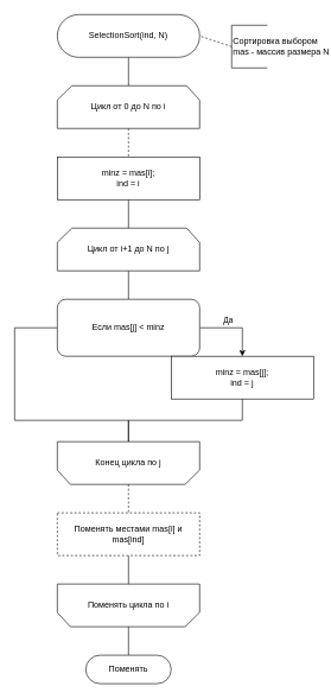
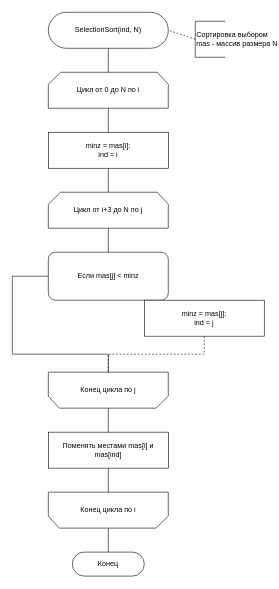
  <mxCell id="0" />
  <mxCell id="1" parent="0" />
  <mxCell id="2" value="" style="edgeStyle=orthogonalEdgeStyle;rounded=0;orthogonalLoop=1;jettySize=auto;html=1;endArrow=none;exitX=0.5;exitY=1;exitDx=0;exitDy=0;" edge="1" parent="1" source="21" target="4"><mxGeometry relative="1" as="geometry"><mxPoint x="180" y="140" as="sourcePoint" /></mxGeometry></mxCell>
- <mxCell id="3" value="" style="edgeStyle=orthogonalEdgeStyle;rounded=0;orthogonalLoop=1;jettySize=auto;html=1;endArrow=none;dashed=1;" edge="1" parent="1" source="4" target="18"><mxGeometry relative="1" as="geometry" /></mxCell>
+ <mxCell id="3" value="" style="edgeStyle=orthogonalEdgeStyle;rounded=0;orthogonalLoop=1;jettySize=auto;html=1;endArrow=none;" edge="1" parent="1" source="4" target="18"><mxGeometry relative="1" as="geometry" /></mxCell>
  <mxCell id="4" value="Цикл от 0 до N по i" style="strokeWidth=1;html=1;shape=stencil(rZVNb4MwDIZ/Ta5VIFoFxynrTlUvPeycUndEhQQF2q7/vikuGh+DMa8SB/wa3gcbW2FClqkqgIXcqByYeGNhuLa28MJa57ryob9NMbHkGF4wjCMMVVlAUqF2Vk6rXQaYKStnj3DR++rhoE0KDl3FivFX/8z9EjKxxngTbU3ZybTy3kxp49/lX2jGFy+IuT5ijApPyKEC11G/y9ugwMJ3MimYR9oSSN2KGu5vpI+/kwIaaUXpXp8VzIRtCHXxBQ97uDiayduSeDG1OlIvm60jVDfCE9IrYwso5E4lx09nT2b/41cW6r7cg0STzu0ZWkPXm++pBjQOmTYthyj+r0OvgU+wWBIs+JMdKGVQ/kaS2RImhtbrg4mo1ZExEvJgHUzM10FnGZ4jY6M7MKhVPNdq4QY=);whiteSpace=wrap;" vertex="1" parent="1"><mxGeometry x="80" y="120" width="200" height="60" as="geometry" /></mxCell>
  <mxCell id="5" value="" style="edgeStyle=orthogonalEdgeStyle;rounded=0;orthogonalLoop=1;jettySize=auto;html=1;endArrow=none;" edge="1" parent="1" source="6" target="9"><mxGeometry relative="1" as="geometry" /></mxCell>
- <mxCell id="6" value="Цикл от i+1 до N по j" style="strokeWidth=1;html=1;shape=stencil(rZVNb4MwDIZ/Ta5VIFoFxynrTlUvPeycUndEhQQF2q7/vikuGh+DMa8SB/wa3gcbW2FClqkqgIXcqByYeGNhuLa28MJa57ryob9NMbHkGF4wjCMMVVlAUqF2Vk6rXQaYKStnj3DR++rhoE0KDl3FivFX/8z9EjKxxngTbU3ZybTy3kxp49/lX2jGFy+IuT5ijApPyKEC11G/y9ugwMJ3MimYR9oSSN2KGu5vpI+/kwIaaUXpXp8VzIRtCHXxBQ97uDiayduSeDG1OlIvm60jVDfCE9IrYwso5E4lx09nT2b/41cW6r7cg0STzu0ZWkPXm++pBjQOmTYthyj+r0OvgU+wWBIs+JMdKGVQ/kaS2RImhtbrg4mo1ZExEvJgHUzM10FnGZ4jY6M7MKhVPNdq4QY=);whiteSpace=wrap;" vertex="1" parent="1"><mxGeometry x="80" y="320" width="200" height="60" as="geometry" /></mxCell>
- <mxCell id="7" value="Да" style="edgeStyle=orthogonalEdgeStyle;rounded=0;orthogonalLoop=1;jettySize=auto;html=1;entryX=0.5;entryY=0;entryDx=0;entryDy=0;exitX=1;exitY=0.5;exitDx=0;exitDy=0;" edge="1" parent="1" source="9" target="11"><mxGeometry x="-0.2" y="10" relative="1" as="geometry"><mxPoint as="offset" /></mxGeometry></mxCell>
+ <mxCell id="6" value="Цикл от i+3 до N по j" style="strokeWidth=1;html=1;shape=stencil(rZVNb4MwDIZ/Ta5VIFoFxynrTlUvPeycUndEhQQF2q7/vikuGh+DMa8SB/wa3gcbW2FClqkqgIXcqByYeGNhuLa28MJa57ryob9NMbHkGF4wjCMMVVlAUqF2Vk6rXQaYKStnj3DR++rhoE0KDl3FivFX/8z9EjKxxngTbU3ZybTy3kxp49/lX2jGFy+IuT5ijApPyKEC11G/y9ugwMJ3MimYR9oSSN2KGu5vpI+/kwIaaUXpXp8VzIRtCHXxBQ97uDiayduSeDG1OlIvm60jVDfCE9IrYwso5E4lx09nT2b/41cW6r7cg0STzu0ZWkPXm++pBjQOmTYthyj+r0OvgU+wWBIs+JMdKGVQ/kaS2RImhtbrg4mo1ZExEvJgHUzM10FnGZ4jY6M7MKhVPNdq4QY=);whiteSpace=wrap;" vertex="1" parent="1"><mxGeometry x="80" y="320" width="200" height="60" as="geometry" /></mxCell>
  <mxCell id="8" style="edgeStyle=orthogonalEdgeStyle;rounded=0;orthogonalLoop=1;jettySize=auto;html=1;entryX=0.5;entryY=1;entryDx=0;entryDy=0;entryPerimeter=0;exitX=0;exitY=0.5;exitDx=0;exitDy=0;endArrow=none;" edge="1" parent="1" source="9" target="13"><mxGeometry relative="1" as="geometry"><Array as="points"><mxPoint x="20" y="460" /><mxPoint x="20" y="590" /><mxPoint x="180" y="590" /></Array></mxGeometry></mxCell>
  <mxCell id="9" value="Если mas[j] &amp;lt; minz" style="whiteSpace=wrap;html=1;rounded=1;" vertex="1" parent="1"><mxGeometry x="80" y="420" width="200" height="80" as="geometry" /></mxCell>
- <mxCell id="10" style="edgeStyle=orthogonalEdgeStyle;rounded=0;orthogonalLoop=1;jettySize=auto;html=1;entryX=0.5;entryY=1;entryDx=0;entryDy=0;entryPerimeter=0;endArrow=none;" edge="1" parent="1" source="11" target="13"><mxGeometry relative="1" as="geometry" /></mxCell>
+ <mxCell id="10" style="edgeStyle=orthogonalEdgeStyle;rounded=0;orthogonalLoop=1;jettySize=auto;html=1;entryX=0.5;entryY=1;entryDx=0;entryDy=0;entryPerimeter=0;endArrow=none;dashed=1;" edge="1" parent="1" source="11" target="13"><mxGeometry relative="1" as="geometry" /></mxCell>
  <mxCell id="11" value="&lt;div&gt;minz = mas[j];&lt;/div&gt;&lt;div&gt;ind = j&lt;br&gt;&lt;/div&gt;" style="rounded=0;whiteSpace=wrap;html=1;" vertex="1" parent="1"><mxGeometry x="240" y="500" width="200" height="60" as="geometry" /></mxCell>
- <mxCell id="12" value="" style="edgeStyle=orthogonalEdgeStyle;rounded=0;orthogonalLoop=1;jettySize=auto;html=1;endArrow=none;dashed=1;" edge="1" parent="1" source="13" target="20"><mxGeometry relative="1" as="geometry" /></mxCell>
+ <mxCell id="12" value="" style="edgeStyle=orthogonalEdgeStyle;rounded=0;orthogonalLoop=1;jettySize=auto;html=1;endArrow=none;" edge="1" parent="1" source="13" target="20"><mxGeometry relative="1" as="geometry" /></mxCell>
  <mxCell id="13" value="Конец цикла по j" style="strokeWidth=1;html=1;shape=stencil(rZVNb4MwDIZ/Ta5VIFoFxynrTlUvPeycUndEhQQF2q7/vikuGh+DMa8SB/wa3gcbW2FClqkqgIXcqByYeGNhuLa28MJa57ryob9NMbHkGF4wjCMMVVlAUqF2Vk6rXQaYKStnj3DR++rhoE0KDl3FivFX/8z9EjKxxngTbU3ZybTy3kxp49/lX2jGFy+IuT5ijApPyKEC11G/y9ugwMJ3MimYR9oSSN2KGu5vpI+/kwIaaUXpXp8VzIRtCHXxBQ97uDiayduSeDG1OlIvm60jVDfCE9IrYwso5E4lx09nT2b/41cW6r7cg0STzu0ZWkPXm++pBjQOmTYthyj+r0OvgU+wWBIs+JMdKGVQ/kaS2RImhtbrg4mo1ZExEvJgHUzM10FnGZ4jY6M7MKhVPNdq4QY=);whiteSpace=wrap;direction=west;" vertex="1" parent="1"><mxGeometry x="80" y="620" width="200" height="60" as="geometry" /></mxCell>
  <mxCell id="14" value="" style="edgeStyle=orthogonalEdgeStyle;rounded=0;orthogonalLoop=1;jettySize=auto;html=1;endArrow=none;" edge="1" parent="1" source="15" target="16"><mxGeometry relative="1" as="geometry" /></mxCell>
- <mxCell id="15" value="Поменять цикла по i" style="strokeWidth=1;html=1;shape=stencil(rZVNb4MwDIZ/Ta5VIFoFxynrTlUvPeycUndEhQQF2q7/vikuGh+DMa8SB/wa3gcbW2FClqkqgIXcqByYeGNhuLa28MJa57ryob9NMbHkGF4wjCMMVVlAUqF2Vk6rXQaYKStnj3DR++rhoE0KDl3FivFX/8z9EjKxxngTbU3ZybTy3kxp49/lX2jGFy+IuT5ijApPyKEC11G/y9ugwMJ3MimYR9oSSN2KGu5vpI+/kwIaaUXpXp8VzIRtCHXxBQ97uDiayduSeDG1OlIvm60jVDfCE9IrYwso5E4lx09nT2b/41cW6r7cg0STzu0ZWkPXm++pBjQOmTYthyj+r0OvgU+wWBIs+JMdKGVQ/kaS2RImhtbrg4mo1ZExEvJgHUzM10FnGZ4jY6M7MKhVPNdq4QY=);whiteSpace=wrap;direction=west;" vertex="1" parent="1"><mxGeometry x="80" y="820" width="200" height="60" as="geometry" /></mxCell>
- <mxCell id="16" value="Поменять" style="rounded=1;whiteSpace=wrap;html=1;arcSize=50;" vertex="1" parent="1"><mxGeometry x="120" y="920" width="120" height="40" as="geometry" /></mxCell>
+ <mxCell id="15" value="Конец цикла по i" style="strokeWidth=1;html=1;shape=stencil(rZVNb4MwDIZ/Ta5VIFoFxynrTlUvPeycUndEhQQF2q7/vikuGh+DMa8SB/wa3gcbW2FClqkqgIXcqByYeGNhuLa28MJa57ryob9NMbHkGF4wjCMMVVlAUqF2Vk6rXQaYKStnj3DR++rhoE0KDl3FivFX/8z9EjKxxngTbU3ZybTy3kxp49/lX2jGFy+IuT5ijApPyKEC11G/y9ugwMJ3MimYR9oSSN2KGu5vpI+/kwIaaUXpXp8VzIRtCHXxBQ97uDiayduSeDG1OlIvm60jVDfCE9IrYwso5E4lx09nT2b/41cW6r7cg0STzu0ZWkPXm++pBjQOmTYthyj+r0OvgU+wWBIs+JMdKGVQ/kaS2RImhtbrg4mo1ZExEvJgHUzM10FnGZ4jY6M7MKhVPNdq4QY=);whiteSpace=wrap;direction=west;" vertex="1" parent="1"><mxGeometry x="80" y="820" width="200" height="60" as="geometry" /></mxCell>
+ <mxCell id="16" value="Конец" style="rounded=1;whiteSpace=wrap;html=1;arcSize=50;" vertex="1" parent="1"><mxGeometry x="120" y="920" width="120" height="40" as="geometry" /></mxCell>
  <mxCell id="17" value="" style="edgeStyle=orthogonalEdgeStyle;rounded=0;orthogonalLoop=1;jettySize=auto;html=1;endArrow=none;" edge="1" parent="1" source="18" target="6"><mxGeometry relative="1" as="geometry" /></mxCell>
  <mxCell id="18" value="&lt;div&gt;minz = mas[i];&lt;/div&gt;&lt;div&gt;ind = i&lt;br&gt;&lt;/div&gt;" style="rounded=0;whiteSpace=wrap;html=1;" vertex="1" parent="1"><mxGeometry x="80" y="220" width="200" height="60" as="geometry" /></mxCell>
  <mxCell id="19" value="" style="edgeStyle=orthogonalEdgeStyle;rounded=0;orthogonalLoop=1;jettySize=auto;html=1;endArrow=none;" edge="1" parent="1" source="20" target="15"><mxGeometry relative="1" as="geometry" /></mxCell>
- <mxCell id="20" value="Поменять местами mas[i] и mas[ind]" style="rounded=0;whiteSpace=wrap;html=1;dashed=1;" vertex="1" parent="1"><mxGeometry x="80" y="720" width="200" height="60" as="geometry" /></mxCell>
+ <mxCell id="20" value="Поменять местами mas[i] и mas[ind]" style="rounded=0;whiteSpace=wrap;html=1;" vertex="1" parent="1"><mxGeometry x="80" y="720" width="200" height="60" as="geometry" /></mxCell>
  <mxCell id="21" value="SelectionSort(ind, N)" style="rounded=1;whiteSpace=wrap;html=1;arcSize=50;" vertex="1" parent="1"><mxGeometry x="80" y="20" width="200" height="60" as="geometry" /></mxCell>
  <mxCell id="22" value="&lt;div&gt;Сортировка выбором&lt;/div&gt;mas - массив размера N" style="strokeWidth=1;html=1;shape=mxgraph.flowchart.annotation_1;align=left;pointerEvents=1;" vertex="1" parent="1"><mxGeometry x="325" y="35" width="50" height="60" as="geometry" /></mxCell>
  <mxCell id="23" value="" style="endArrow=none;dashed=1;html=1;exitX=0;exitY=0.5;exitDx=0;exitDy=0;exitPerimeter=0;entryX=1;entryY=0.5;entryDx=0;entryDy=0;" edge="1" parent="1" source="22" target="21"><mxGeometry width="50" height="50" relative="1" as="geometry"><mxPoint x="410" y="200" as="sourcePoint" /><mxPoint x="260" y="50" as="targetPoint" /></mxGeometry></mxCell>
